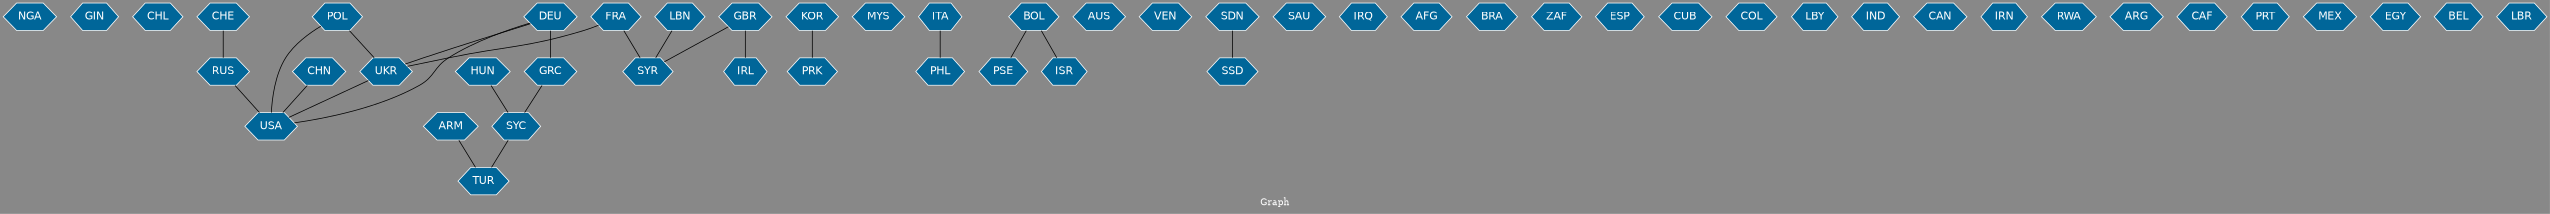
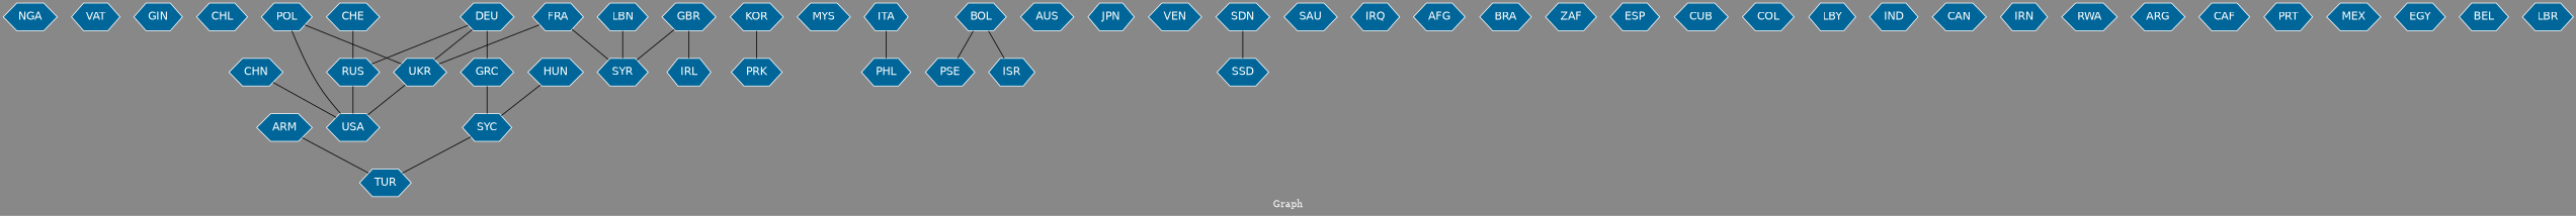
  graph {
    bgcolor="#888888"
    fontcolor=white
    fontsize=12
    label="Graph"
    node [color=white fillcolor="#006699" fontcolor=white fontname=Helvetica shape=hexagon style=filled]
    edge [arrowhead=open color=black fontcolor=white fontname=Courier fontsize=12 weight=1]
    n1 [label=NGA]
+   n2 [label=VAT]
    n3 [label=GIN]
    n4 [label=CHL]
    n5 [label=UKR]
    n6 [label=USA]
    n7 [label=RUS]
    n8 [label=HUN]
    n9 [label=SYC]
    n10 [label=TUR]
    n11 [label=KOR]
    n12 [label=PRK]
    n13 [label=MYS]
    n14 [label=ITA]
    n15 [label=PHL]
    n16 [label=FRA]
    n17 [label=SYR]
    n18 [label=POL]
    n19 [label=PSE]
    n20 [label=AUS]
+   n21 [label=JPN]
    n22 [label=GBR]
    n23 [label=IRL]
    n24 [label=VEN]
    n25 [label=BOL]
    n26 [label=ISR]
    n27 [label=SSD]
    n28 [label=SDN]
    n29 [label=DEU]
    n30 [label=GRC]
    n31 [label=SAU]
    n32 [label=IRQ]
    n33 [label=AFG]
    n34 [label=BRA]
    n35 [label=ZAF]
    n36 [label=ESP]
    n37 [label=CUB]
    n38 [label=COL]
    n39 [label=LBY]
    n40 [label=IND]
    n41 [label=CAN]
    n42 [label=IRN]
    n43 [label=CHN]
    n44 [label=RWA]
    n45 [label=ARG]
    n46 [label=CAF]
    n47 [label=PRT]
    n48 [label=CHE]
    n49 [label=MEX]
    n50 [label=EGY]
    n51 [label=ARM]
    n52 [label=LBN]
    n53 [label=BEL]
    n54 [label=LBR]
    n5 -- n6 [weight=5]
    n7 -- n6 [weight=7]
    n8 -- n9
    n9 -- n10
    n11 -- n12
    n14 -- n15
    n16 -- n5
    n16 -- n17 [weight=2]
    n18 -- n5
    n18 -- n6
    n22 -- n17
    n22 -- n23
    n25 -- n19
    n25 -- n26
    n28 -- n27 [weight=4]
    n29 -- n5
-   n29 -- n6
+   n29 -- n7
    n29 -- n30 [weight=4]
    n30 -- n9
    n43 -- n6
    n48 -- n7 [weight=3]
    n51 -- n10
    n52 -- n17
  }
